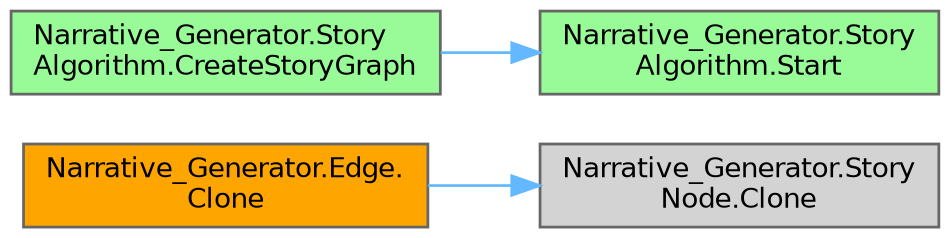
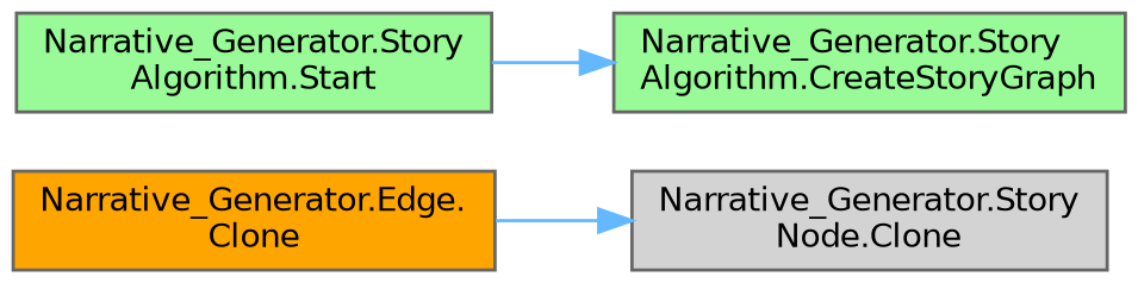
  digraph {
    rankdir=RL
    node [color=grey40 fillcolor=palegreen fontname=Helvetica fontsize=10 shape=box style=filled]
    edge [color=steelblue1 dir=back fontname=Helvetica fontsize=10 labelfontname=Helvetica labelfontsize=10 style=solid]
    n1 [color=gray40 fillcolor=lightgrey fontcolor=black height=0.2 label="Narrative_Generator.Story\lNode.Clone" width=0.4]
    n2 [fillcolor=orange height=0.2 label="Narrative_Generator.Edge.\lClone" width=0.4]
    n3 [height=0.2 label="Narrative_Generator.Story\lAlgorithm.CreateStoryGraph" width=0.4]
    n4 [height=0.2 label="Narrative_Generator.Story\lAlgorithm.Start" width=0.4]
    n1 -> n2
-   n4 -> n3
+   n3 -> n4
  }
